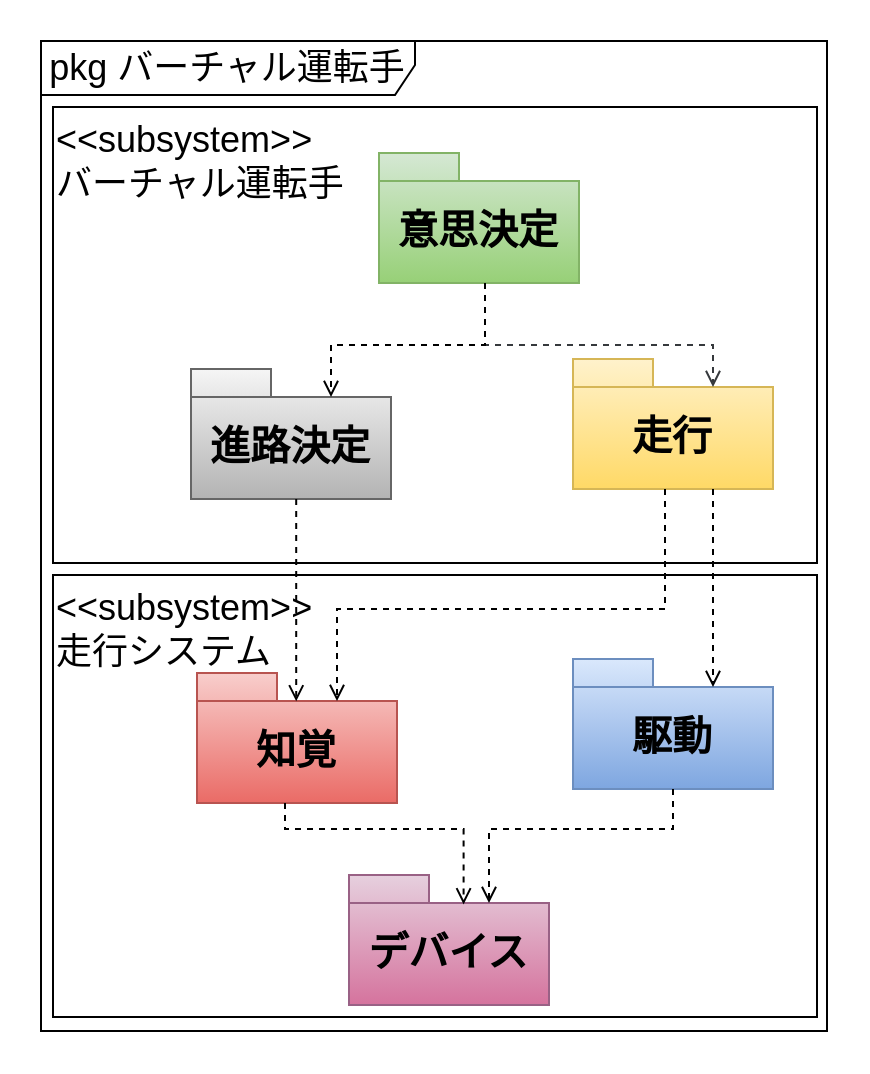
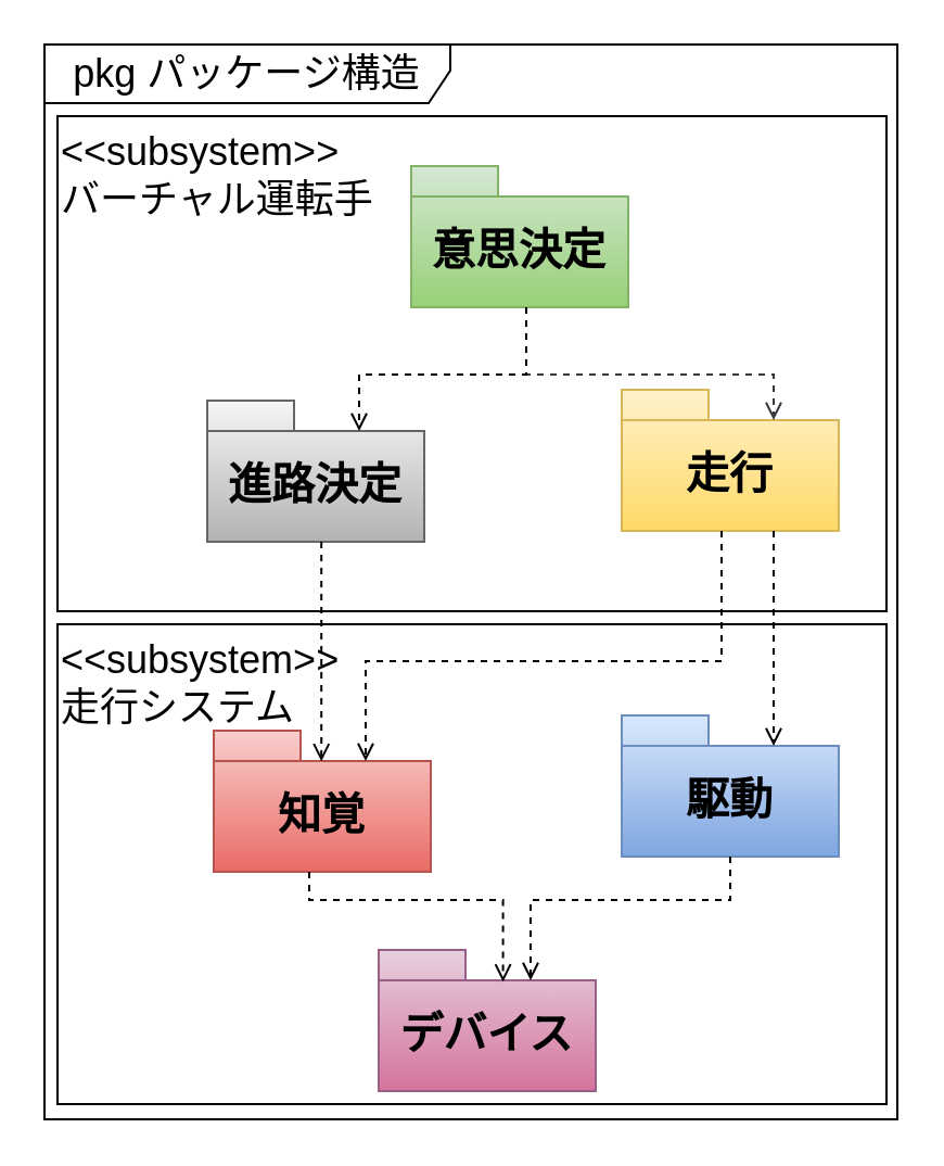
  <mxCell id="0" />
  <mxCell id="1" parent="0" />
  <mxCell id="2" value="&lt;div&gt;&amp;lt;&amp;lt;subsystem&amp;gt;&amp;gt;&lt;/div&gt;バーチャル運転手" style="rounded=0;whiteSpace=wrap;html=1;align=left;verticalAlign=top;fontSize=18;" parent="1" vertex="1"><mxGeometry x="26" y="53" width="382" height="228" as="geometry" /></mxCell>
  <mxCell id="3" value="意思決定" style="shape=folder;fontStyle=1;spacingTop=10;tabWidth=40;tabHeight=14;tabPosition=left;html=1;whiteSpace=wrap;fillColor=#d5e8d4;strokeColor=#82b366;gradientColor=#97d077;fontSize=20;" parent="1" vertex="1"><mxGeometry x="189" y="76" width="100" height="65" as="geometry" /></mxCell>
  <mxCell id="4" value="&lt;div&gt;&amp;lt;&amp;lt;subsystem&amp;gt;&amp;gt;&lt;/div&gt;走行システム" style="rounded=0;whiteSpace=wrap;html=1;align=left;verticalAlign=top;fontSize=18;" parent="1" vertex="1"><mxGeometry x="26" y="287" width="382" height="221" as="geometry" /></mxCell>
  <mxCell id="5" value="知覚" style="shape=folder;fontStyle=1;spacingTop=10;tabWidth=40;tabHeight=14;tabPosition=left;html=1;whiteSpace=wrap;fillColor=#f8cecc;strokeColor=#b85450;gradientColor=#ea6b66;fontSize=20;" parent="1" vertex="1"><mxGeometry x="98" y="336" width="100" height="65" as="geometry" /></mxCell>
  <mxCell id="6" value="駆動" style="shape=folder;fontStyle=1;spacingTop=10;tabWidth=40;tabHeight=14;tabPosition=left;html=1;whiteSpace=wrap;fillColor=#dae8fc;strokeColor=#6c8ebf;gradientColor=#7ea6e0;fontSize=20;" parent="1" vertex="1"><mxGeometry x="286" y="329" width="100" height="65" as="geometry" /></mxCell>
  <mxCell id="7" value="走行" style="shape=folder;fontStyle=1;spacingTop=10;tabWidth=40;tabHeight=14;tabPosition=left;html=1;whiteSpace=wrap;fillColor=#fff2cc;strokeColor=#d6b656;gradientColor=#ffd966;fontSize=20;" parent="1" vertex="1"><mxGeometry x="286" y="179" width="100" height="65" as="geometry" /></mxCell>
  <mxCell id="8" value="デバイス" style="shape=folder;fontStyle=1;spacingTop=10;tabWidth=40;tabHeight=14;tabPosition=left;html=1;whiteSpace=wrap;fillColor=#e6d0de;strokeColor=#996185;gradientColor=#d5739d;fontSize=20;" parent="1" vertex="1"><mxGeometry x="174" y="437" width="100" height="65" as="geometry" /></mxCell>
  <mxCell id="9" value="進路決定" style="shape=folder;fontStyle=1;spacingTop=10;tabWidth=40;tabHeight=14;tabPosition=left;html=1;whiteSpace=wrap;fillColor=#f5f5f5;strokeColor=#666666;gradientColor=#b3b3b3;fontSize=20;" parent="1" vertex="1"><mxGeometry x="95" y="184" width="100" height="65" as="geometry" /></mxCell>
  <mxCell id="10" style="edgeStyle=orthogonalEdgeStyle;rounded=0;orthogonalLoop=1;jettySize=auto;html=1;entryX=0;entryY=0;entryDx=70;entryDy=14;entryPerimeter=0;endArrow=open;endFill=0;dashed=1;fillColor=#cdeb8b;strokeColor=#36393d;fontSize=18;" parent="1" source="3" target="7" edge="1"><mxGeometry relative="1" as="geometry"><Array as="points"><mxPoint x="242" y="172" /><mxPoint x="356" y="172" /></Array></mxGeometry></mxCell>
  <mxCell id="11" style="edgeStyle=orthogonalEdgeStyle;rounded=0;orthogonalLoop=1;jettySize=auto;html=1;entryX=0;entryY=0;entryDx=70;entryDy=14;entryPerimeter=0;endArrow=open;endFill=0;dashed=1;fontSize=18;" parent="1" source="3" target="9" edge="1"><mxGeometry relative="1" as="geometry"><mxPoint x="135" y="202" as="targetPoint" /><Array as="points"><mxPoint x="242" y="172" /><mxPoint x="165" y="172" /></Array></mxGeometry></mxCell>
  <mxCell id="12" style="edgeStyle=orthogonalEdgeStyle;rounded=0;orthogonalLoop=1;jettySize=auto;html=1;entryX=0;entryY=0;entryDx=70;entryDy=14;entryPerimeter=0;endArrow=open;endFill=0;dashed=1;fontSize=18;" parent="1" source="7" target="6" edge="1"><mxGeometry relative="1" as="geometry"><Array as="points"><mxPoint x="356" y="304" /><mxPoint x="356" y="304" /></Array></mxGeometry></mxCell>
  <mxCell id="13" style="edgeStyle=orthogonalEdgeStyle;rounded=0;orthogonalLoop=1;jettySize=auto;html=1;endArrow=open;endFill=0;dashed=1;entryX=0;entryY=0;entryDx=70;entryDy=14;entryPerimeter=0;fontSize=18;" parent="1" source="7" target="5" edge="1"><mxGeometry relative="1" as="geometry"><mxPoint x="148" y="344" as="targetPoint" /><Array as="points"><mxPoint x="332" y="304" /><mxPoint x="168" y="304" /></Array></mxGeometry></mxCell>
  <mxCell id="14" style="edgeStyle=orthogonalEdgeStyle;rounded=0;orthogonalLoop=1;jettySize=auto;html=1;endArrow=open;endFill=0;dashed=1;entryX=0.496;entryY=0.218;entryDx=0;entryDy=0;entryPerimeter=0;fontSize=18;" parent="1" source="9" target="5" edge="1"><mxGeometry relative="1" as="geometry"><mxPoint x="113" y="346" as="targetPoint" /><Array as="points"><mxPoint x="148" y="293" /></Array></mxGeometry></mxCell>
  <mxCell id="15" style="edgeStyle=orthogonalEdgeStyle;rounded=0;orthogonalLoop=1;jettySize=auto;html=1;entryX=0;entryY=0;entryDx=70;entryDy=14;entryPerimeter=0;endArrow=open;endFill=0;dashed=1;fontSize=18;" parent="1" source="6" target="8" edge="1"><mxGeometry relative="1" as="geometry"><Array as="points"><mxPoint x="273" y="414" /><mxPoint x="214" y="414" /></Array></mxGeometry></mxCell>
  <mxCell id="16" style="edgeStyle=orthogonalEdgeStyle;rounded=0;orthogonalLoop=1;jettySize=auto;html=1;entryX=0.573;entryY=0.226;entryDx=0;entryDy=0;entryPerimeter=0;endArrow=open;endFill=0;dashed=1;fontSize=18;" parent="1" source="5" target="8" edge="1"><mxGeometry relative="1" as="geometry"><Array as="points"><mxPoint x="142" y="414" /><mxPoint x="231" y="414" /><mxPoint x="231" y="452" /></Array></mxGeometry></mxCell>
- <mxCell id="17" value="pkg バーチャル運転手" style="shape=umlFrame;whiteSpace=wrap;html=1;pointerEvents=0;width=187;height=27;fontSize=18;" parent="1" vertex="1"><mxGeometry x="20" y="20" width="393" height="495" as="geometry" /></mxCell>
+ <mxCell id="17" value="pkg パッケージ構造" style="shape=umlFrame;whiteSpace=wrap;html=1;pointerEvents=0;width=187;height=27;fontSize=18;" parent="1" vertex="1"><mxGeometry x="20" y="20" width="393" height="495" as="geometry" /></mxCell>
